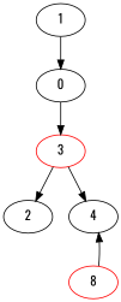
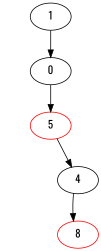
  digraph {
    fontname=Oswald
    node [color=black fontname=Oswald]
    edge [fontname=Oswald]
    1
    0
-   3 [color=red]
-   2
+   3 [color=red label=5]
    4
    n6 [color=red label=8]
    1 -> 0
    0 -> 3
-   3 -> 2
    3 -> 4
-   n6 -> 4
+   4 -> n6
  }
